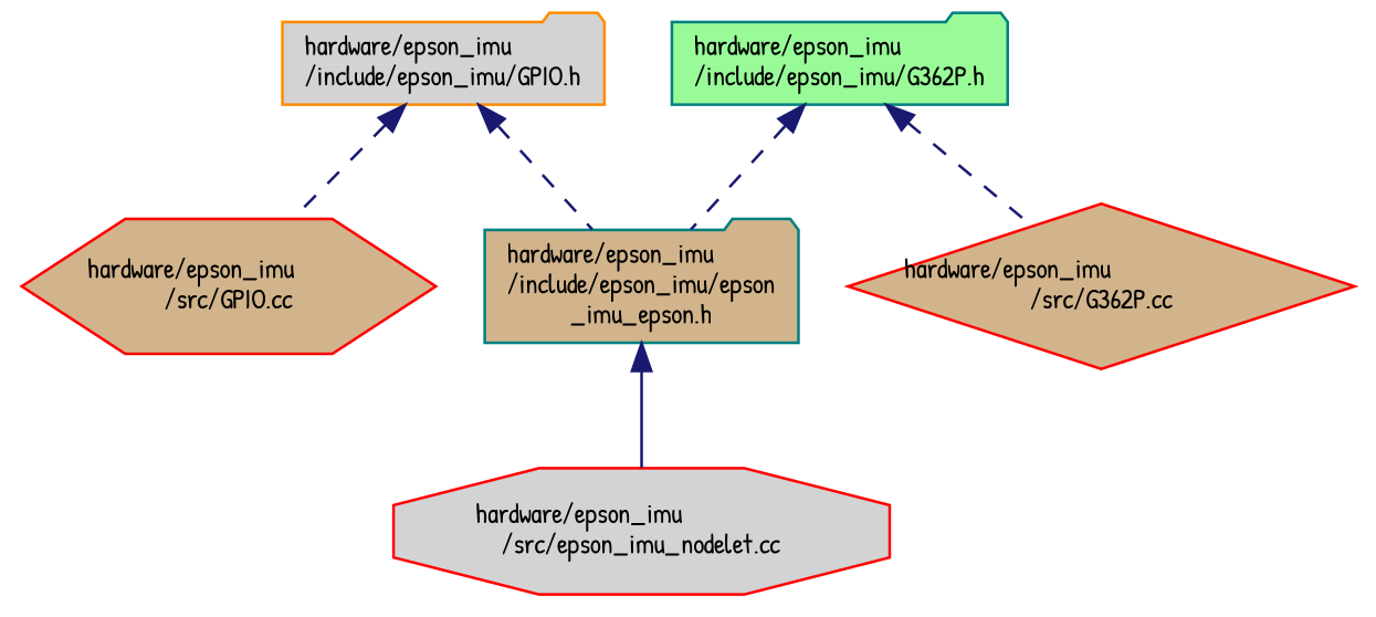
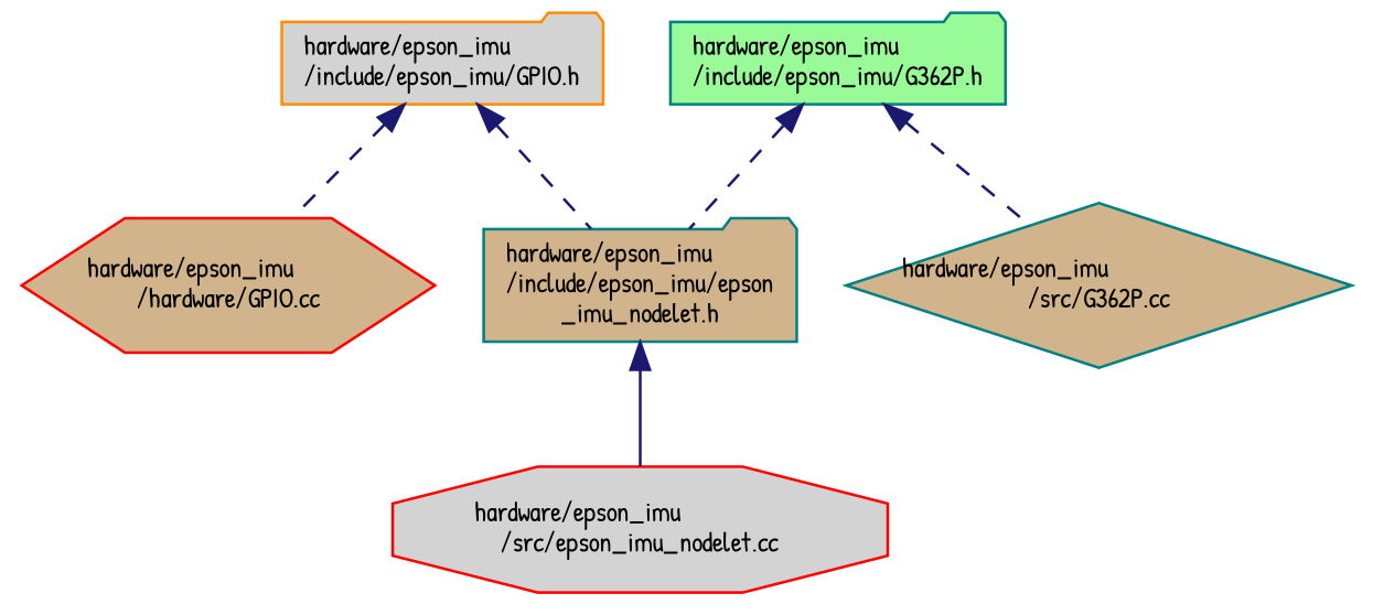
  digraph {
    fontname="Patrick Hand"
    node [color=red fillcolor=tan fontname="Patrick Hand" fontsize=10 shape=folder style=filled]
    edge [color=midnightblue dir=back fontname="Patrick Hand" fontsize=10 labelfontname=Helvetica labelfontsize=10 style=dashed]
    n1 [color=darkorange fillcolor=lightgrey fontcolor=black height=0.2 label="hardware/epson_imu\l/include/epson_imu/GPIO.h" width=0.4]
-   n2 [color=teal height=0.2 label="hardware/epson_imu\l/include/epson_imu/epson\l_imu_epson.h" width=0.4]
-   n3 [height=0.2 label="hardware/epson_imu\l/src/GPIO.cc" shape=hexagon width=0.4]
+   n2 [color=teal height=0.2 label="hardware/epson_imu\l/include/epson_imu/epson\l_imu_nodelet.h" width=0.4]
+   n3 [height=0.2 label="hardware/epson_imu\l/hardware/GPIO.cc" shape=hexagon width=0.4]
    n4 [fillcolor=lightgrey height=0.2 label="hardware/epson_imu\l/src/epson_imu_nodelet.cc" shape=octagon width=0.4]
    n5 [color=teal fillcolor=palegreen height=0.2 label="hardware/epson_imu\l/include/epson_imu/G362P.h" width=0.4]
-   n6 [height=0.2 label="hardware/epson_imu\l/src/G362P.cc" shape=diamond width=0.4]
+   n6 [color=teal height=0.2 label="hardware/epson_imu\l/src/G362P.cc" shape=diamond width=0.4]
    n1 -> n2
    n1 -> n3
    n2 -> n4 [style=solid]
    n5 -> n2
    n5 -> n6
  }
